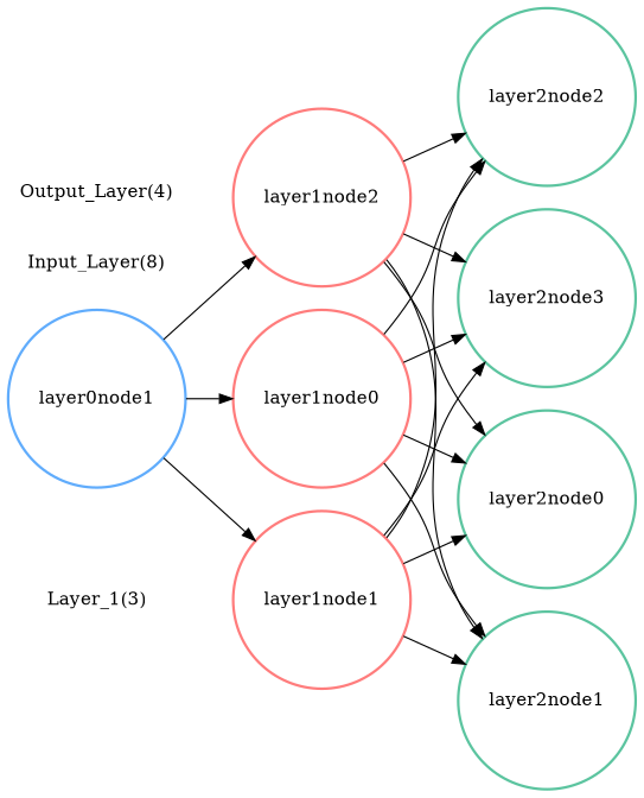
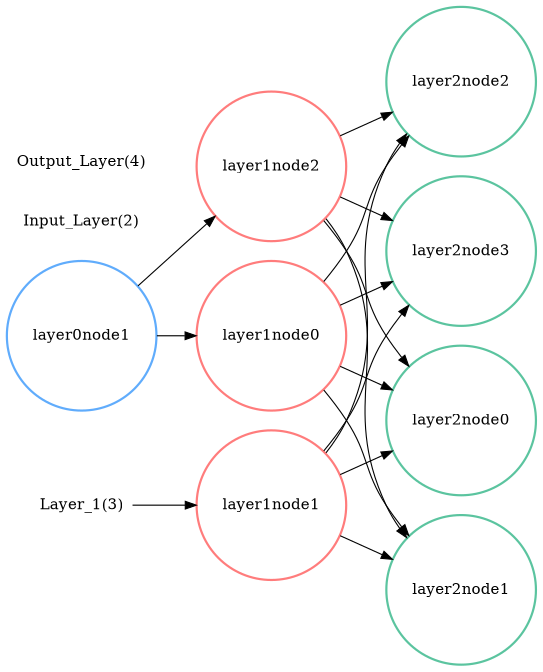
  strict digraph {
    rankdir=LR
    node [color="#ff7c7c" shape=circle style=bold]
    layer1node0 [height=0.5 width=0.5]
    layer2node0 [color="#5bc49f" height=0.5 width=0.5]
    layer2node1 [color="#5bc49f" height=0.5 width=0.5]
    layer2node2 [color="#5bc49f" height=0.5 width=0.5]
    layer2node3 [color="#5bc49f" height=0.5 width=0.5]
    layer1node1 [height=0.5 width=0.5]
    layer1node2 [height=0.5 width=0.5]
    layer0node1 [color="#60acfc" height=0.5 width=0.5]
-   n9 [height=0.5 label="Input_Layer(8)" shape=none width=1.41 color="" style=""]
+   n9 [height=0.5 label="Input_Layer(2)" shape=none width=1.41 color="" style=""]
    n10 [height=0.5 label="Layer_1(3)" shape=none width=1.0967 color="" style=""]
    n11 [height=0.5 label="Output_Layer(4)" shape=none width=1.5397 style=""]
    layer1node0 -> layer2node0
    layer1node0 -> layer2node1
    layer1node0 -> layer2node2
    layer1node0 -> layer2node3
    layer1node1 -> layer2node0
    layer1node1 -> layer2node1
    layer1node1 -> layer2node2
    layer1node1 -> layer2node3
    layer1node2 -> layer2node0
    layer1node2 -> layer2node1
    layer1node2 -> layer2node2
    layer1node2 -> layer2node3
    layer0node1 -> layer1node0
-   layer0node1 -> layer1node1
+   n10 -> layer1node1
    layer0node1 -> layer1node2
  }
